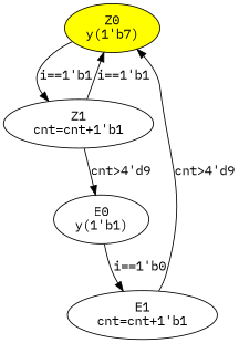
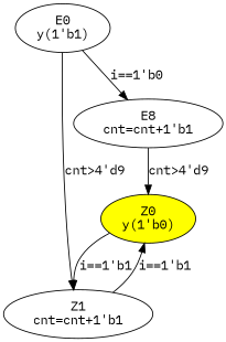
  digraph {
    fontname="IBM Plex Mono"
    node [fontname="IBM Plex Mono"]
    edge [fontname="IBM Plex Mono"]
-   n1 [fillcolor=yellow label="Z0\ny(1'b7)" style=filled]
+   n1 [fillcolor=yellow label="Z0\ny(1'b0)" style=filled]
    n2 [label="Z1\ncnt=cnt+1'b1"]
    n3 [label="E0\ny(1'b1)"]
-   n4 [label="E1\ncnt=cnt+1'b1"]
+   n4 [label="E8\ncnt=cnt+1'b1"]
    n1 -> n2 [label="i==1'b1"]
    n2 -> n1 [label="i==1'b1"]
-   n2 -> n3 [label="cnt>4'd9"]
+   n3 -> n2 [label="cnt>4'd9"]
    n3 -> n4 [label="i==1'b0"]
    n4 -> n1 [label="cnt>4'd9"]
  }
